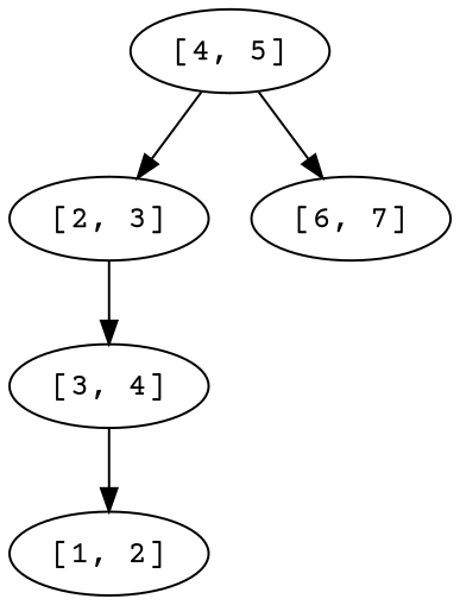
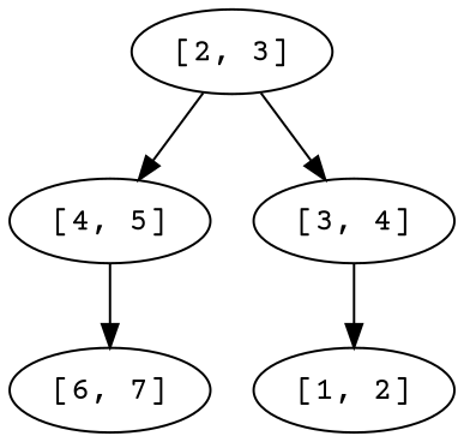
  strict digraph {
    fontname="Courier Prime"
    node [fontname="Courier Prime"]
    edge [fontname="Courier Prime"]
    "[4, 5]"
    "[2, 3]"
    "[6, 7]"
    "[3, 4]"
    "[1, 2]"
-   "[4, 5]" -> "[2, 3]"
+   "[2, 3]" -> "[4, 5]"
    "[4, 5]" -> "[6, 7]"
    "[2, 3]" -> "[3, 4]"
    "[3, 4]" -> "[1, 2]"
  }
